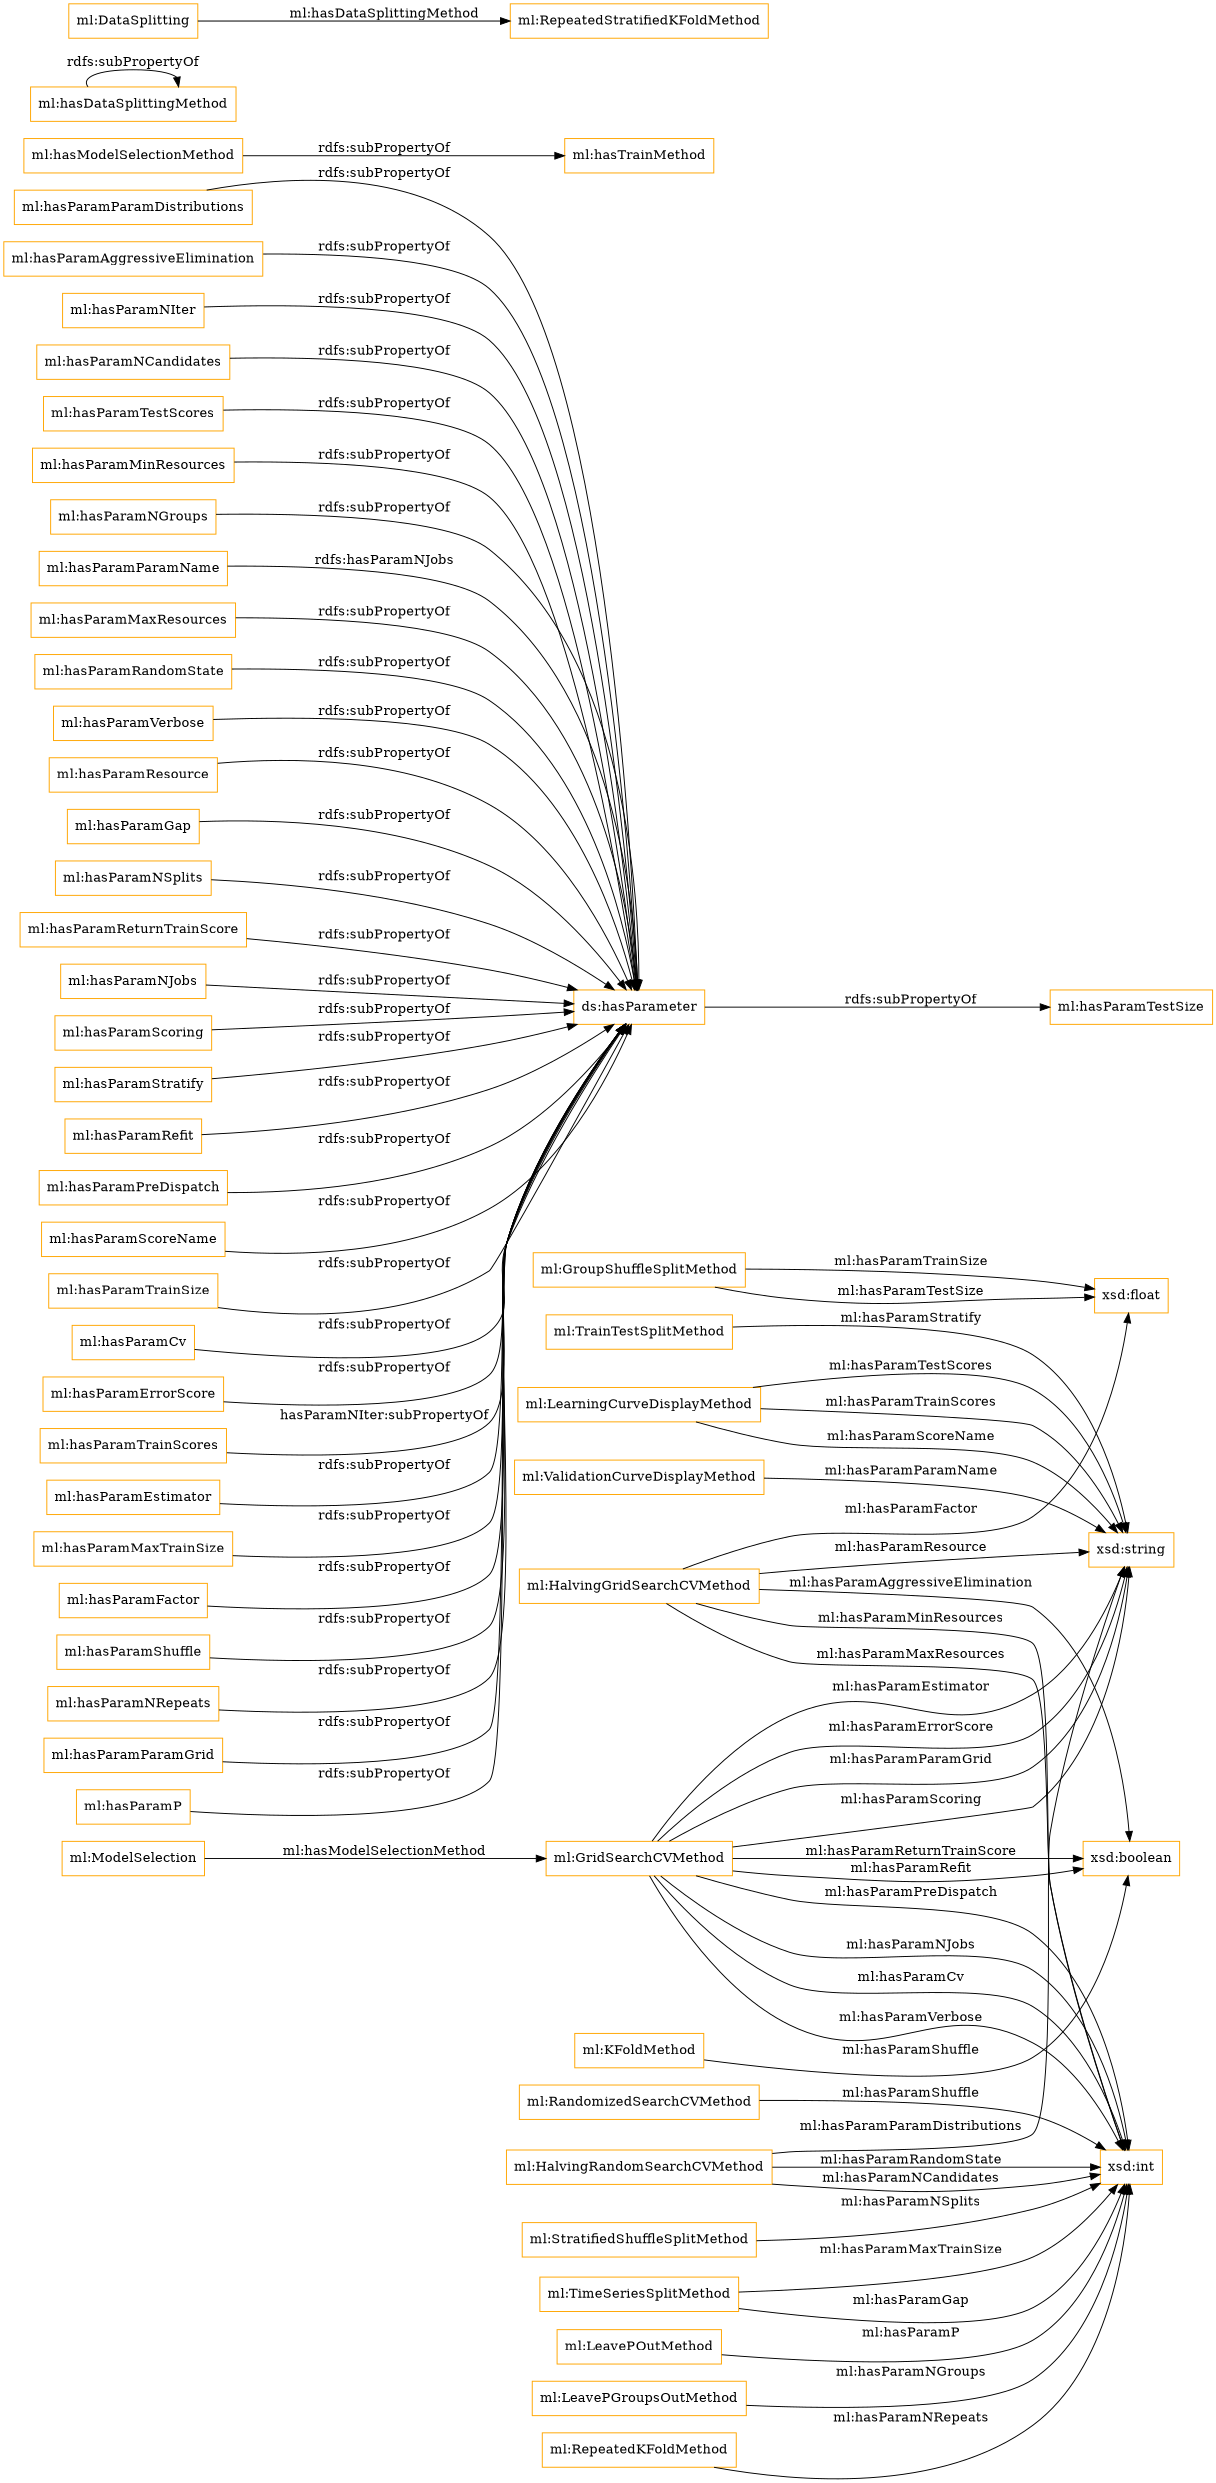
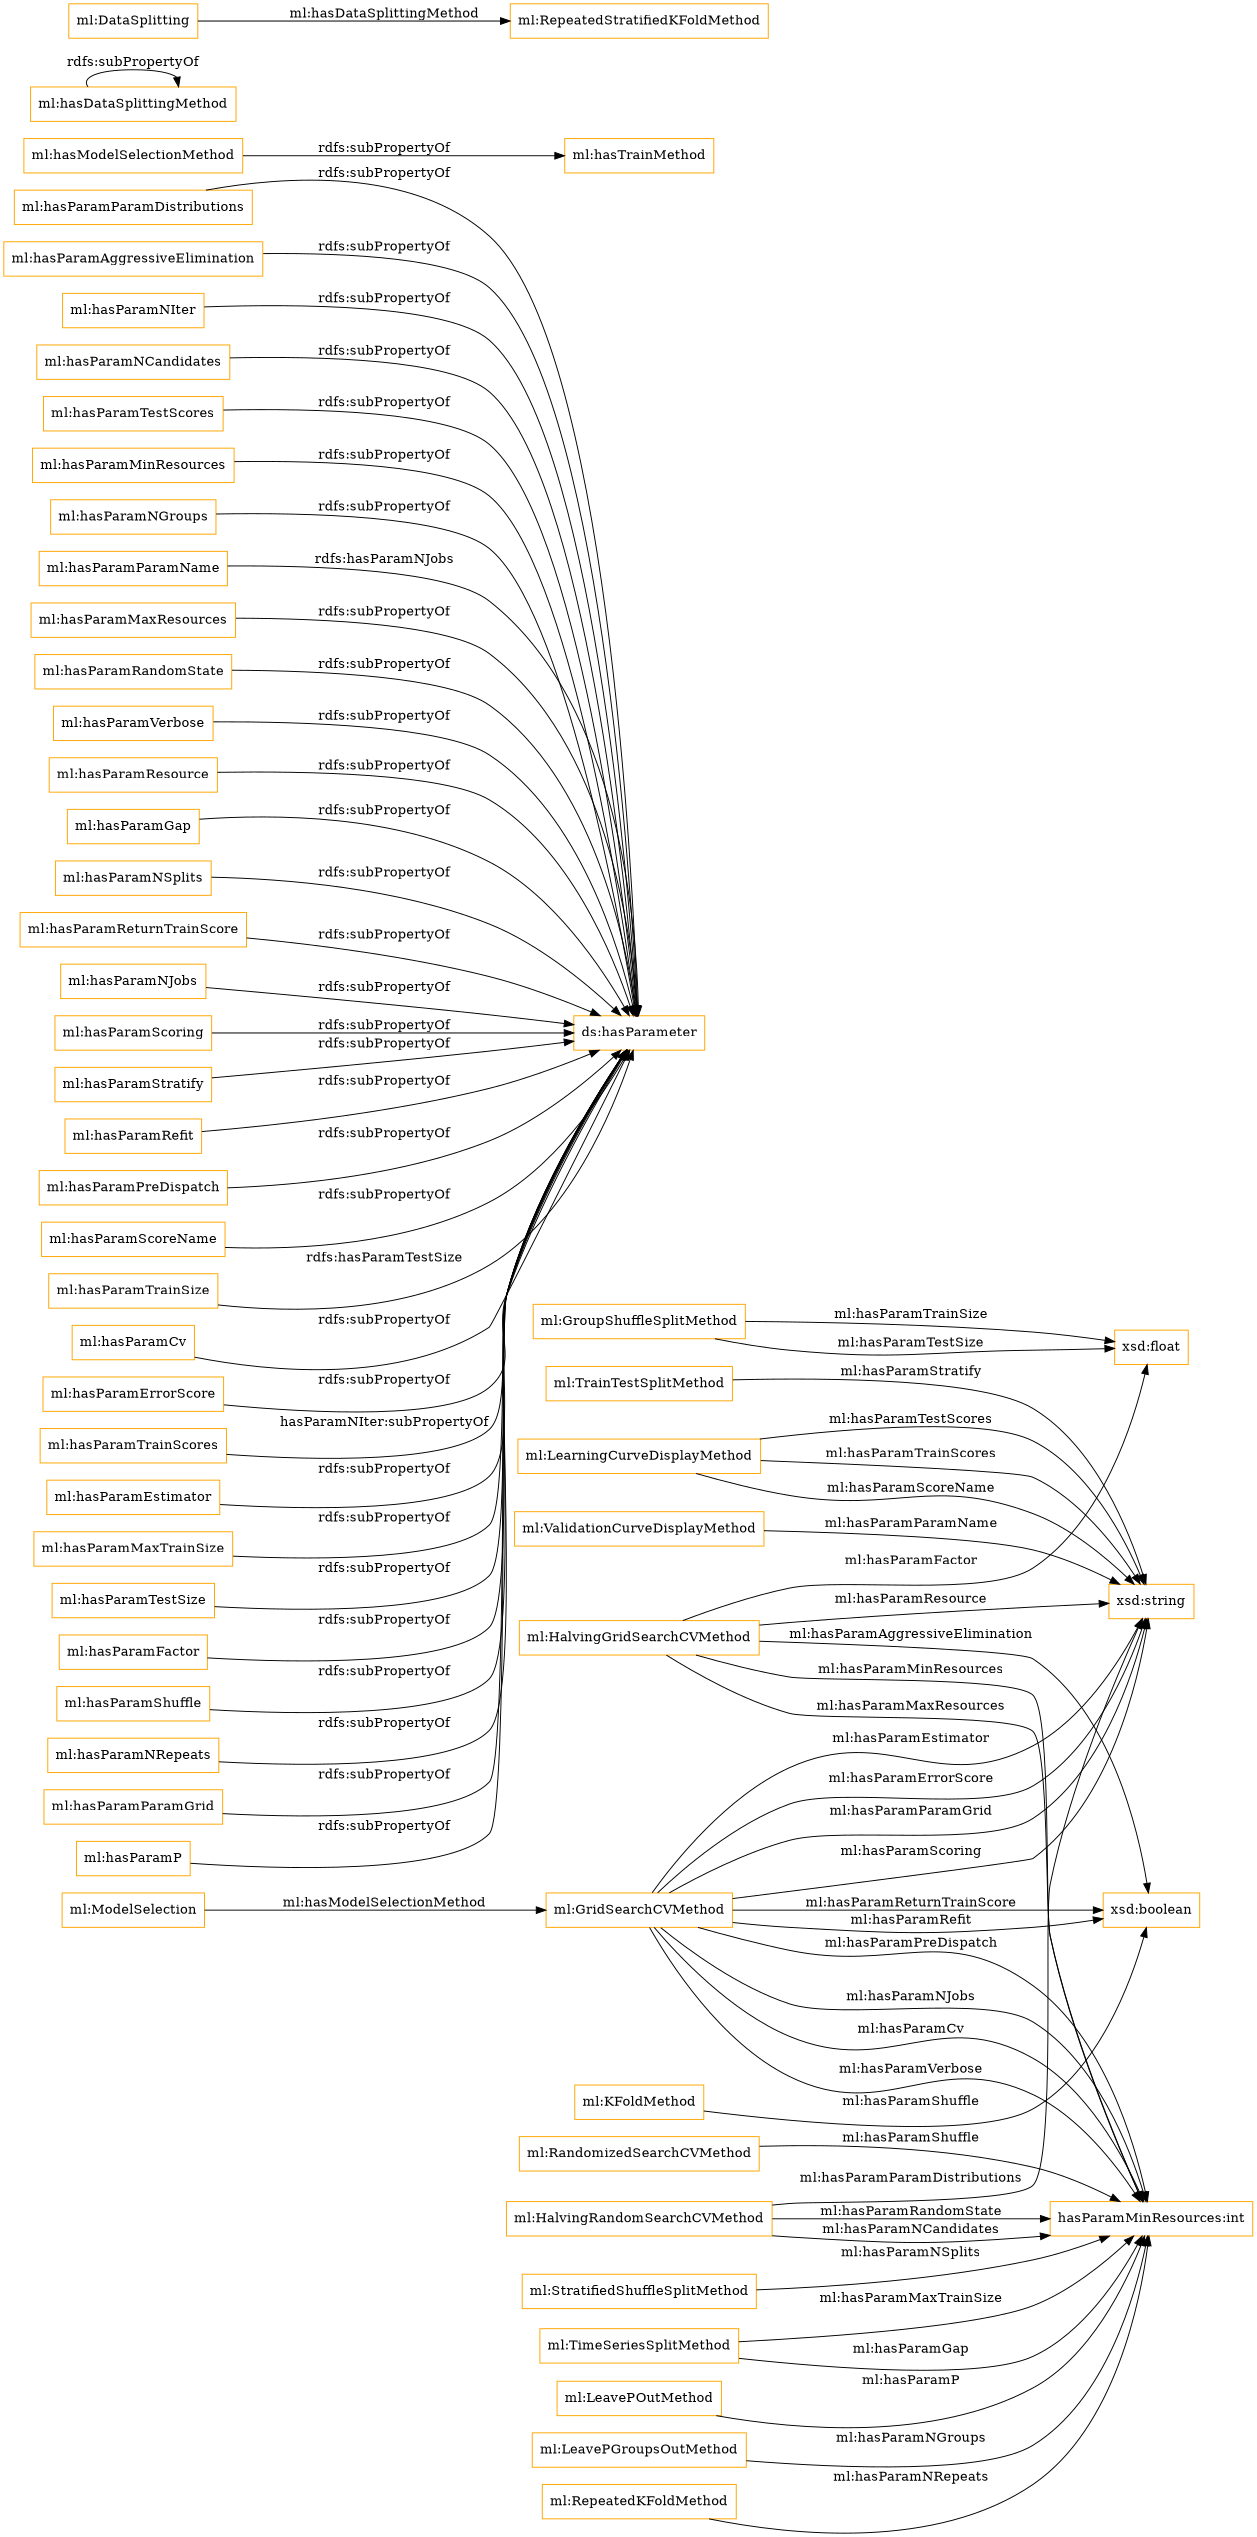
  digraph {
    rankdir=LR
    node [color=orange shape=rectangle]
    "ml:RandomizedSearchCVMethod"
-   "xsd:int"
+   "xsd:int" [label="hasParamMinResources:int"]
    "ml:GridSearchCVMethod"
    "xsd:string"
    "xsd:boolean"
    "ml:ValidationCurveDisplayMethod"
    "ml:StratifiedShuffleSplitMethod"
    "ml:TimeSeriesSplitMethod"
    "ml:HalvingGridSearchCVMethod"
    "xsd:float"
    "ml:TrainTestSplitMethod"
    "ml:LeavePOutMethod"
    "ml:LeavePGroupsOutMethod"
    "ml:GroupShuffleSplitMethod"
    "ml:LearningCurveDisplayMethod"
    "ml:RepeatedKFoldMethod"
    "ml:HalvingRandomSearchCVMethod"
    "ml:KFoldMethod"
    "ml:hasParamParamDistributions"
    "ds:hasParameter"
    "ml:hasParamAggressiveElimination"
    "ml:hasParamNIter"
    "ml:hasParamNCandidates"
    "ml:hasParamTestScores"
    "ml:hasParamMinResources"
    "ml:hasParamNGroups"
    "ml:hasModelSelectionMethod"
    "ml:hasTrainMethod"
    "ml:hasParamParamName"
    "ml:hasParamMaxResources"
    "ml:hasParamRandomState"
    "ml:hasParamVerbose"
    "ml:hasParamResource"
    "ml:hasParamGap"
    "ml:hasParamNSplits"
    "ml:hasParamReturnTrainScore"
    "ml:hasParamNJobs"
    "ml:hasParamScoring"
    "ml:hasParamStratify"
    "ml:hasParamRefit"
    "ml:hasParamPreDispatch"
    "ml:hasParamScoreName"
    "ml:hasDataSplittingMethod"
    "ml:hasParamTrainSize"
    "ml:hasParamCv"
    "ml:hasParamErrorScore"
    "ml:hasParamTrainScores"
    "ml:hasParamEstimator"
    "ml:hasParamMaxTrainSize"
    "ml:hasParamTestSize"
    "ml:hasParamFactor"
    "ml:hasParamShuffle"
    "ml:hasParamNRepeats"
    "ml:hasParamParamGrid"
    "ml:hasParamP"
    "ml:DataSplitting"
    "ml:RepeatedStratifiedKFoldMethod"
    "ml:ModelSelection"
    "ml:RandomizedSearchCVMethod" -> "xsd:int" [label="ml:hasParamShuffle"]
    "ml:GridSearchCVMethod" -> "xsd:int" [label="ml:hasParamCv"]
    "ml:GridSearchCVMethod" -> "xsd:int" [label="ml:hasParamVerbose"]
    "ml:GridSearchCVMethod" -> "xsd:int" [label="ml:hasParamPreDispatch"]
    "ml:GridSearchCVMethod" -> "xsd:int" [label="ml:hasParamNJobs"]
    "ml:GridSearchCVMethod" -> "xsd:string" [label="ml:hasParamParamGrid"]
    "ml:GridSearchCVMethod" -> "xsd:string" [label="ml:hasParamScoring"]
    "ml:GridSearchCVMethod" -> "xsd:string" [label="ml:hasParamEstimator"]
    "ml:GridSearchCVMethod" -> "xsd:string" [label="ml:hasParamErrorScore"]
    "ml:GridSearchCVMethod" -> "xsd:boolean" [label="ml:hasParamRefit"]
    "ml:GridSearchCVMethod" -> "xsd:boolean" [label="ml:hasParamReturnTrainScore"]
    "ml:ValidationCurveDisplayMethod" -> "xsd:string" [label="ml:hasParamParamName"]
    "ml:StratifiedShuffleSplitMethod" -> "xsd:int" [label="ml:hasParamNSplits"]
    "ml:TimeSeriesSplitMethod" -> "xsd:int" [label="ml:hasParamMaxTrainSize"]
    "ml:TimeSeriesSplitMethod" -> "xsd:int" [label="ml:hasParamGap"]
    "ml:HalvingGridSearchCVMethod" -> "xsd:int" [label="ml:hasParamMinResources"]
    "ml:HalvingGridSearchCVMethod" -> "xsd:int" [label="ml:hasParamMaxResources"]
    "ml:HalvingGridSearchCVMethod" -> "xsd:string" [label="ml:hasParamResource"]
    "ml:HalvingGridSearchCVMethod" -> "xsd:boolean" [label="ml:hasParamAggressiveElimination"]
    "ml:HalvingGridSearchCVMethod" -> "xsd:float" [label="ml:hasParamFactor"]
    "ml:TrainTestSplitMethod" -> "xsd:string" [label="ml:hasParamStratify"]
    "ml:LeavePOutMethod" -> "xsd:int" [label="ml:hasParamP"]
    "ml:LeavePGroupsOutMethod" -> "xsd:int" [label="ml:hasParamNGroups"]
    "ml:GroupShuffleSplitMethod" -> "xsd:float" [label="ml:hasParamTrainSize"]
    "ml:GroupShuffleSplitMethod" -> "xsd:float" [label="ml:hasParamTestSize"]
    "ml:LearningCurveDisplayMethod" -> "xsd:string" [label="ml:hasParamTestScores"]
    "ml:LearningCurveDisplayMethod" -> "xsd:string" [label="ml:hasParamTrainScores"]
    "ml:LearningCurveDisplayMethod" -> "xsd:string" [label="ml:hasParamScoreName"]
    "ml:RepeatedKFoldMethod" -> "xsd:int" [label="ml:hasParamNRepeats"]
    "ml:HalvingRandomSearchCVMethod" -> "xsd:int" [label="ml:hasParamRandomState"]
    "ml:HalvingRandomSearchCVMethod" -> "xsd:int" [label="ml:hasParamNCandidates"]
    "ml:HalvingRandomSearchCVMethod" -> "xsd:string" [label="ml:hasParamParamDistributions"]
    "ml:KFoldMethod" -> "xsd:boolean" [label="ml:hasParamShuffle"]
    "ml:hasParamParamDistributions" -> "ds:hasParameter" [label="rdfs:subPropertyOf"]
    "ml:hasParamAggressiveElimination" -> "ds:hasParameter" [label="rdfs:subPropertyOf"]
    "ml:hasParamNIter" -> "ds:hasParameter" [label="rdfs:subPropertyOf"]
    "ml:hasParamNCandidates" -> "ds:hasParameter" [label="rdfs:subPropertyOf"]
    "ml:hasParamTestScores" -> "ds:hasParameter" [label="rdfs:subPropertyOf"]
    "ml:hasParamMinResources" -> "ds:hasParameter" [label="rdfs:subPropertyOf"]
    "ml:hasParamNGroups" -> "ds:hasParameter" [label="rdfs:subPropertyOf"]
    "ml:hasModelSelectionMethod" -> "ml:hasTrainMethod" [label="rdfs:subPropertyOf"]
    "ml:hasParamParamName" -> "ds:hasParameter" [label="rdfs:hasParamNJobs"]
    "ml:hasParamMaxResources" -> "ds:hasParameter" [label="rdfs:subPropertyOf"]
    "ml:hasParamRandomState" -> "ds:hasParameter" [label="rdfs:subPropertyOf"]
    "ml:hasParamVerbose" -> "ds:hasParameter" [label="rdfs:subPropertyOf"]
    "ml:hasParamResource" -> "ds:hasParameter" [label="rdfs:subPropertyOf"]
    "ml:hasParamGap" -> "ds:hasParameter" [label="rdfs:subPropertyOf"]
    "ml:hasParamNSplits" -> "ds:hasParameter" [label="rdfs:subPropertyOf"]
    "ml:hasParamReturnTrainScore" -> "ds:hasParameter" [label="rdfs:subPropertyOf"]
    "ml:hasParamNJobs" -> "ds:hasParameter" [label="rdfs:subPropertyOf"]
    "ml:hasParamScoring" -> "ds:hasParameter" [label="rdfs:subPropertyOf"]
    "ml:hasParamStratify" -> "ds:hasParameter" [label="rdfs:subPropertyOf"]
    "ml:hasParamRefit" -> "ds:hasParameter" [label="rdfs:subPropertyOf"]
    "ml:hasParamPreDispatch" -> "ds:hasParameter" [label="rdfs:subPropertyOf"]
    "ml:hasParamScoreName" -> "ds:hasParameter" [label="rdfs:subPropertyOf"]
    "ml:hasDataSplittingMethod" -> "ml:hasDataSplittingMethod" [label="rdfs:subPropertyOf"]
-   "ml:hasParamTrainSize" -> "ds:hasParameter" [label="rdfs:subPropertyOf"]
+   "ml:hasParamTrainSize" -> "ds:hasParameter" [label="rdfs:hasParamTestSize"]
    "ml:hasParamCv" -> "ds:hasParameter" [label="rdfs:subPropertyOf"]
    "ml:hasParamErrorScore" -> "ds:hasParameter" [label="rdfs:subPropertyOf"]
    "ml:hasParamTrainScores" -> "ds:hasParameter" [label="hasParamNIter:subPropertyOf"]
    "ml:hasParamEstimator" -> "ds:hasParameter" [label="rdfs:subPropertyOf"]
    "ml:hasParamMaxTrainSize" -> "ds:hasParameter" [label="rdfs:subPropertyOf"]
-   "ds:hasParameter" -> "ml:hasParamTestSize" [label="rdfs:subPropertyOf"]
+   "ml:hasParamTestSize" -> "ds:hasParameter" [label="rdfs:subPropertyOf"]
    "ml:hasParamFactor" -> "ds:hasParameter" [label="rdfs:subPropertyOf"]
    "ml:hasParamShuffle" -> "ds:hasParameter" [label="rdfs:subPropertyOf"]
    "ml:hasParamNRepeats" -> "ds:hasParameter" [label="rdfs:subPropertyOf"]
    "ml:hasParamParamGrid" -> "ds:hasParameter" [label="rdfs:subPropertyOf"]
    "ml:hasParamP" -> "ds:hasParameter" [label="rdfs:subPropertyOf"]
    "ml:DataSplitting" -> "ml:RepeatedStratifiedKFoldMethod" [label="ml:hasDataSplittingMethod"]
    "ml:ModelSelection" -> "ml:GridSearchCVMethod" [label="ml:hasModelSelectionMethod"]
  }
